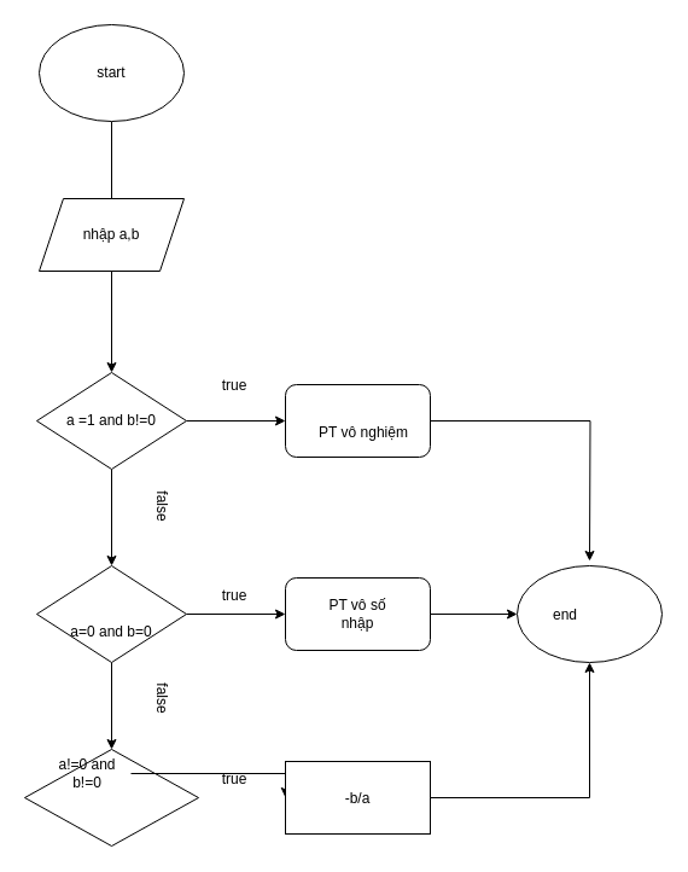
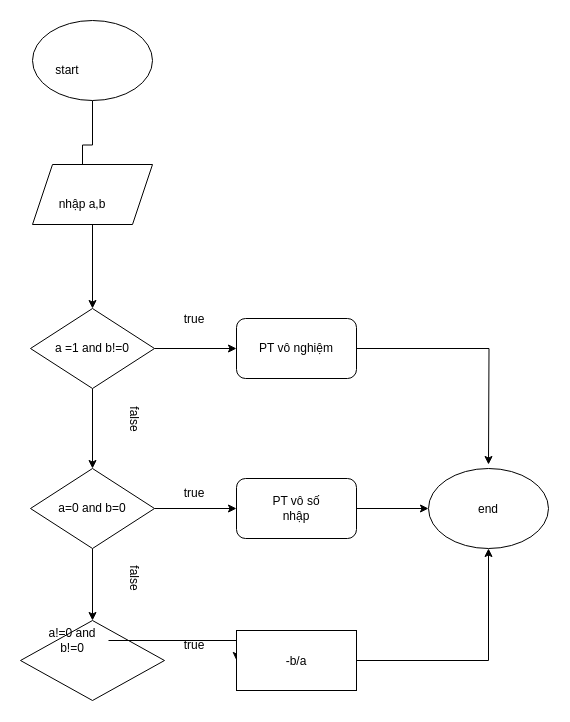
  <mxCell id="0" />
  <mxCell id="1" parent="0" />
  <mxCell id="2" value="" style="edgeStyle=orthogonalEdgeStyle;rounded=0;orthogonalLoop=1;jettySize=auto;html=1;" edge="1" parent="1" source="3" target="6"><mxGeometry relative="1" as="geometry" /></mxCell>
  <mxCell id="3" value="" style="ellipse;whiteSpace=wrap;html=1;" vertex="1" parent="1"><mxGeometry x="32" y="20" width="120" height="80" as="geometry" /></mxCell>
  <mxCell id="4" value="" style="edgeStyle=orthogonalEdgeStyle;rounded=0;orthogonalLoop=1;jettySize=auto;html=1;" edge="1" parent="1" source="5" target="10"><mxGeometry relative="1" as="geometry" /></mxCell>
  <mxCell id="5" value="" style="shape=parallelogram;perimeter=parallelogramPerimeter;whiteSpace=wrap;html=1;fixedSize=1;" vertex="1" parent="1"><mxGeometry x="32" y="164" width="120" height="60" as="geometry" /></mxCell>
- <mxCell id="6" value="nhập a,b" style="text;html=1;align=center;verticalAlign=middle;whiteSpace=wrap;rounded=0;" vertex="1" parent="1"><mxGeometry x="62" y="179" width="60" height="30" as="geometry" /></mxCell>
- <mxCell id="7" value="start" style="text;html=1;align=center;verticalAlign=middle;whiteSpace=wrap;rounded=0;" vertex="1" parent="1"><mxGeometry x="62" y="45" width="60" height="30" as="geometry" /></mxCell>
+ <mxCell id="6" value="nhập a,b" style="text;html=1;align=center;verticalAlign=middle;whiteSpace=wrap;rounded=0;" vertex="1" parent="1"><mxGeometry x="52" y="189" width="60" height="30" as="geometry" /></mxCell>
+ <mxCell id="7" value="start" style="text;html=1;align=center;verticalAlign=middle;whiteSpace=wrap;rounded=0;" vertex="1" parent="1"><mxGeometry x="37" y="55" width="60" height="30" as="geometry" /></mxCell>
  <mxCell id="8" value="" style="edgeStyle=orthogonalEdgeStyle;rounded=0;orthogonalLoop=1;jettySize=auto;html=1;" edge="1" parent="1" source="10" target="13"><mxGeometry relative="1" as="geometry" /></mxCell>
  <mxCell id="9" value="" style="edgeStyle=orthogonalEdgeStyle;rounded=0;orthogonalLoop=1;jettySize=auto;html=1;" edge="1" parent="1" source="10" target="17"><mxGeometry relative="1" as="geometry" /></mxCell>
  <mxCell id="10" value="" style="rhombus;whiteSpace=wrap;html=1;" vertex="1" parent="1"><mxGeometry x="30" y="308" width="124" height="80" as="geometry" /></mxCell>
  <mxCell id="11" value="a =1 and b!=0" style="text;html=1;align=center;verticalAlign=middle;whiteSpace=wrap;rounded=0;" vertex="1" parent="1"><mxGeometry x="53" y="333" width="78" height="30" as="geometry" /></mxCell>
  <mxCell id="12" style="edgeStyle=orthogonalEdgeStyle;rounded=0;orthogonalLoop=1;jettySize=auto;html=1;exitX=1;exitY=0.5;exitDx=0;exitDy=0;" edge="1" parent="1" source="13"><mxGeometry relative="1" as="geometry"><mxPoint x="488" y="464" as="targetPoint" /></mxGeometry></mxCell>
  <mxCell id="13" value="" style="rounded=1;whiteSpace=wrap;html=1;" vertex="1" parent="1"><mxGeometry x="236" y="318" width="120" height="60" as="geometry" /></mxCell>
- <mxCell id="14" value="PT vô nghiệm" style="text;html=1;align=center;verticalAlign=middle;whiteSpace=wrap;rounded=0;" vertex="1" parent="1"><mxGeometry x="262" y="343" width="78" height="30" as="geometry" /></mxCell>
+ <mxCell id="14" value="PT vô nghiệm" style="text;html=1;align=center;verticalAlign=middle;whiteSpace=wrap;rounded=0;" vertex="1" parent="1"><mxGeometry x="257" y="333" width="78" height="30" as="geometry" /></mxCell>
  <mxCell id="15" value="" style="edgeStyle=orthogonalEdgeStyle;rounded=0;orthogonalLoop=1;jettySize=auto;html=1;" edge="1" parent="1" source="17" target="20"><mxGeometry relative="1" as="geometry" /></mxCell>
  <mxCell id="16" value="" style="edgeStyle=orthogonalEdgeStyle;rounded=0;orthogonalLoop=1;jettySize=auto;html=1;" edge="1" parent="1" source="17" target="22"><mxGeometry relative="1" as="geometry" /></mxCell>
  <mxCell id="17" value="" style="rhombus;whiteSpace=wrap;html=1;" vertex="1" parent="1"><mxGeometry x="30" y="468" width="124" height="80" as="geometry" /></mxCell>
- <mxCell id="18" value="a=0 and b=0" style="text;html=1;align=center;verticalAlign=middle;whiteSpace=wrap;rounded=0;" vertex="1" parent="1"><mxGeometry x="53" y="508" width="78" height="30" as="geometry" /></mxCell>
+ <mxCell id="18" value="a=0 and b=0" style="text;html=1;align=center;verticalAlign=middle;whiteSpace=wrap;rounded=0;" vertex="1" parent="1"><mxGeometry x="53" y="493" width="78" height="30" as="geometry" /></mxCell>
  <mxCell id="19" style="edgeStyle=orthogonalEdgeStyle;rounded=0;orthogonalLoop=1;jettySize=auto;html=1;exitX=1;exitY=0.5;exitDx=0;exitDy=0;" edge="1" parent="1" source="20" target="33"><mxGeometry relative="1" as="geometry" /></mxCell>
  <mxCell id="20" value="" style="rounded=1;whiteSpace=wrap;html=1;" vertex="1" parent="1"><mxGeometry x="236" y="478" width="120" height="60" as="geometry" /></mxCell>
  <mxCell id="21" value="PT vô số nhập" style="text;html=1;align=center;verticalAlign=middle;whiteSpace=wrap;rounded=0;" vertex="1" parent="1"><mxGeometry x="266" y="493" width="60" height="30" as="geometry" /></mxCell>
  <mxCell id="22" value="" style="rhombus;whiteSpace=wrap;html=1;" vertex="1" parent="1"><mxGeometry x="20" y="620" width="144" height="80" as="geometry" /></mxCell>
  <mxCell id="23" value="" style="edgeStyle=orthogonalEdgeStyle;rounded=0;orthogonalLoop=1;jettySize=auto;html=1;" edge="1" parent="1" source="24"><mxGeometry relative="1" as="geometry"><mxPoint x="236" y="660" as="targetPoint" /></mxGeometry></mxCell>
  <mxCell id="24" value="a!=0 and b!=0" style="text;html=1;align=center;verticalAlign=middle;whiteSpace=wrap;rounded=0;" vertex="1" parent="1"><mxGeometry x="36" y="625" width="72" height="30" as="geometry" /></mxCell>
  <mxCell id="25" style="edgeStyle=orthogonalEdgeStyle;rounded=0;orthogonalLoop=1;jettySize=auto;html=1;exitX=1;exitY=0.5;exitDx=0;exitDy=0;entryX=0.5;entryY=1;entryDx=0;entryDy=0;" edge="1" parent="1" source="26" target="33"><mxGeometry relative="1" as="geometry"><mxPoint x="488" y="659.882" as="targetPoint" /></mxGeometry></mxCell>
  <mxCell id="26" value="" style="rounded=0;whiteSpace=wrap;html=1;" vertex="1" parent="1"><mxGeometry x="236" y="630" width="120" height="60" as="geometry" /></mxCell>
  <mxCell id="27" value="-b/a" style="text;html=1;align=center;verticalAlign=middle;whiteSpace=wrap;rounded=0;" vertex="1" parent="1"><mxGeometry x="266" y="646" width="60" height="30" as="geometry" /></mxCell>
  <mxCell id="28" value="true" style="text;html=1;align=center;verticalAlign=middle;whiteSpace=wrap;rounded=0;" vertex="1" parent="1"><mxGeometry x="164" y="304" width="60" height="30" as="geometry" /></mxCell>
  <mxCell id="29" value="false" style="text;html=1;align=center;verticalAlign=middle;whiteSpace=wrap;rounded=0;rotation=90;" vertex="1" parent="1"><mxGeometry x="104" y="404" width="60" height="30" as="geometry" /></mxCell>
  <mxCell id="30" value="true" style="text;html=1;align=center;verticalAlign=middle;whiteSpace=wrap;rounded=0;" vertex="1" parent="1"><mxGeometry x="164" y="478" width="60" height="30" as="geometry" /></mxCell>
  <mxCell id="31" value="false" style="text;html=1;align=center;verticalAlign=middle;whiteSpace=wrap;rounded=0;rotation=90;" vertex="1" parent="1"><mxGeometry x="104" y="563" width="60" height="30" as="geometry" /></mxCell>
  <mxCell id="32" value="true" style="text;html=1;align=center;verticalAlign=middle;whiteSpace=wrap;rounded=0;" vertex="1" parent="1"><mxGeometry x="164" y="630" width="60" height="30" as="geometry" /></mxCell>
  <mxCell id="33" value="" style="ellipse;whiteSpace=wrap;html=1;" vertex="1" parent="1"><mxGeometry x="428" y="468" width="120" height="80" as="geometry" /></mxCell>
- <mxCell id="34" value="end" style="text;html=1;align=center;verticalAlign=middle;whiteSpace=wrap;rounded=0;" vertex="1" parent="1"><mxGeometry x="438" y="494" width="60" height="30" as="geometry" /></mxCell>
+ <mxCell id="34" value="end" style="text;html=1;align=center;verticalAlign=middle;whiteSpace=wrap;rounded=0;" vertex="1" parent="1"><mxGeometry x="458" y="494" width="60" height="30" as="geometry" /></mxCell>
